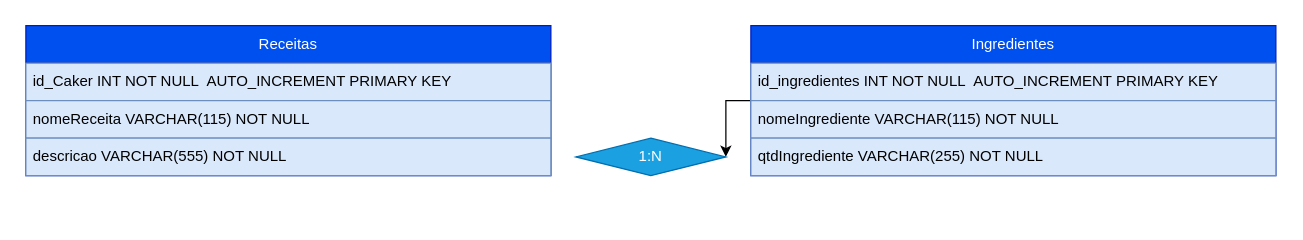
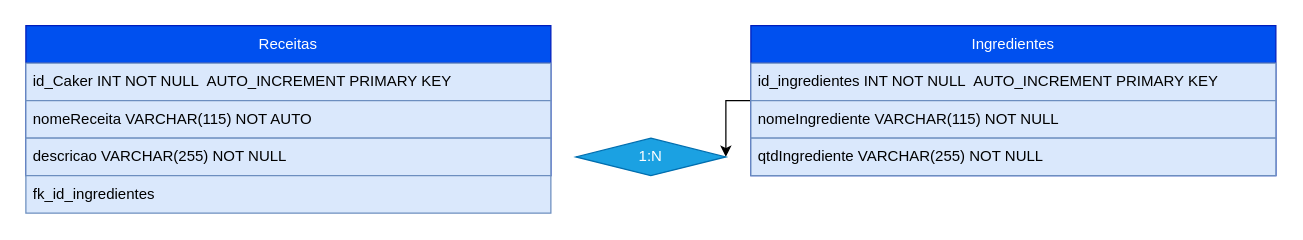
  <mxCell id="0" />
  <mxCell id="1" parent="0" />
  <mxCell id="2" value="Receitas" style="swimlane;fontStyle=0;childLayout=stackLayout;horizontal=1;startSize=30;horizontalStack=0;resizeParent=1;resizeParentMax=0;resizeLast=0;collapsible=1;marginBottom=0;whiteSpace=wrap;html=1;fillColor=#0050ef;strokeColor=#001DBC;fontColor=#ffffff;" parent="1" vertex="1"><mxGeometry x="20" y="20" width="420" height="120" as="geometry" /></mxCell>
  <mxCell id="3" value="id_Caker INT NOT NULL&amp;nbsp; AUTO_INCREMENT PRIMARY KEY" style="text;strokeColor=#6c8ebf;fillColor=#dae8fc;align=left;verticalAlign=middle;spacingLeft=4;spacingRight=4;overflow=hidden;points=[[0,0.5],[1,0.5]];portConstraint=eastwest;rotatable=0;whiteSpace=wrap;html=1;" parent="2" vertex="1"><mxGeometry y="30" width="420" height="30" as="geometry" /></mxCell>
- <mxCell id="4" value="nomeReceita VARCHAR(115) NOT NULL" style="text;strokeColor=#6c8ebf;fillColor=#dae8fc;align=left;verticalAlign=middle;spacingLeft=4;spacingRight=4;overflow=hidden;points=[[0,0.5],[1,0.5]];portConstraint=eastwest;rotatable=0;whiteSpace=wrap;html=1;" parent="2" vertex="1"><mxGeometry y="60" width="420" height="30" as="geometry" /></mxCell>
- <mxCell id="5" value="descricao VARCHAR(555) NOT NULL" style="text;strokeColor=#6c8ebf;fillColor=#dae8fc;align=left;verticalAlign=middle;spacingLeft=4;spacingRight=4;overflow=hidden;points=[[0,0.5],[1,0.5]];portConstraint=eastwest;rotatable=0;whiteSpace=wrap;html=1;" parent="2" vertex="1"><mxGeometry y="90" width="420" height="30" as="geometry" /></mxCell>
+ <mxCell id="4" value="nomeReceita VARCHAR(115) NOT AUTO" style="text;strokeColor=#6c8ebf;fillColor=#dae8fc;align=left;verticalAlign=middle;spacingLeft=4;spacingRight=4;overflow=hidden;points=[[0,0.5],[1,0.5]];portConstraint=eastwest;rotatable=0;whiteSpace=wrap;html=1;" parent="2" vertex="1"><mxGeometry y="60" width="420" height="30" as="geometry" /></mxCell>
+ <mxCell id="5" value="descricao VARCHAR(255) NOT NULL" style="text;strokeColor=#6c8ebf;fillColor=#dae8fc;align=left;verticalAlign=middle;spacingLeft=4;spacingRight=4;overflow=hidden;points=[[0,0.5],[1,0.5]];portConstraint=eastwest;rotatable=0;whiteSpace=wrap;html=1;" parent="2" vertex="1"><mxGeometry y="90" width="420" height="30" as="geometry" /></mxCell>
+ <mxCell id="6" value="fk_id_ingredientes" style="text;strokeColor=#6c8ebf;fillColor=#dae8fc;align=left;verticalAlign=middle;spacingLeft=4;spacingRight=4;overflow=hidden;points=[[0,0.5],[1,0.5]];portConstraint=eastwest;rotatable=0;whiteSpace=wrap;html=1;" parent="1" vertex="1"><mxGeometry x="20" y="140" width="420" height="30" as="geometry" /></mxCell>
  <mxCell id="7" style="edgeStyle=orthogonalEdgeStyle;rounded=0;orthogonalLoop=1;jettySize=auto;html=1;" parent="1" source="8" target="12" edge="1"><mxGeometry relative="1" as="geometry" /></mxCell>
  <mxCell id="8" value="Ingredientes" style="swimlane;fontStyle=0;childLayout=stackLayout;horizontal=1;startSize=30;horizontalStack=0;resizeParent=1;resizeParentMax=0;resizeLast=0;collapsible=1;marginBottom=0;whiteSpace=wrap;html=1;fillColor=#0050ef;strokeColor=#001DBC;fontColor=#ffffff;" parent="1" vertex="1"><mxGeometry x="600" y="20" width="420" height="120" as="geometry" /></mxCell>
  <mxCell id="9" value="id_ingredientes INT NOT NULL&amp;nbsp; AUTO_INCREMENT PRIMARY KEY" style="text;strokeColor=#6c8ebf;fillColor=#dae8fc;align=left;verticalAlign=middle;spacingLeft=4;spacingRight=4;overflow=hidden;points=[[0,0.5],[1,0.5]];portConstraint=eastwest;rotatable=0;whiteSpace=wrap;html=1;" parent="8" vertex="1"><mxGeometry y="30" width="420" height="30" as="geometry" /></mxCell>
  <mxCell id="10" value="nomeIngrediente VARCHAR(115) NOT NULL" style="text;strokeColor=#6c8ebf;fillColor=#dae8fc;align=left;verticalAlign=middle;spacingLeft=4;spacingRight=4;overflow=hidden;points=[[0,0.5],[1,0.5]];portConstraint=eastwest;rotatable=0;whiteSpace=wrap;html=1;" parent="8" vertex="1"><mxGeometry y="60" width="420" height="30" as="geometry" /></mxCell>
  <mxCell id="11" value="qtdIngrediente VARCHAR(255) NOT NULL" style="text;strokeColor=#6c8ebf;fillColor=#dae8fc;align=left;verticalAlign=middle;spacingLeft=4;spacingRight=4;overflow=hidden;points=[[0,0.5],[1,0.5]];portConstraint=eastwest;rotatable=0;whiteSpace=wrap;html=1;" parent="8" vertex="1"><mxGeometry y="90" width="420" height="30" as="geometry" /></mxCell>
  <mxCell id="12" value="1:N" style="rhombus;whiteSpace=wrap;html=1;fillColor=#1ba1e2;fontColor=#ffffff;strokeColor=#006EAF;" parent="1" vertex="1"><mxGeometry x="460" y="110" width="120" height="30" as="geometry" /></mxCell>
